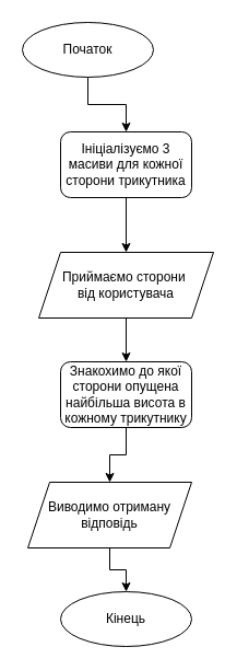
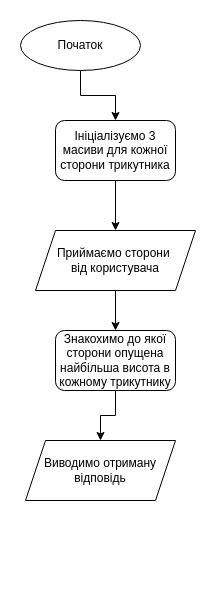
  <mxCell id="0" />
  <mxCell id="1" parent="0" />
  <mxCell id="2" value="" style="edgeStyle=orthogonalEdgeStyle;rounded=0;orthogonalLoop=1;jettySize=auto;html=1;" edge="1" parent="1" source="3" target="5"><mxGeometry relative="1" as="geometry" /></mxCell>
  <mxCell id="3" value="Початок" style="ellipse;whiteSpace=wrap;html=1;" vertex="1" parent="1"><mxGeometry x="20" y="20" width="120" height="50" as="geometry" /></mxCell>
  <mxCell id="4" value="" style="edgeStyle=orthogonalEdgeStyle;rounded=0;orthogonalLoop=1;jettySize=auto;html=1;" edge="1" parent="1" source="5" target="7"><mxGeometry relative="1" as="geometry" /></mxCell>
  <mxCell id="5" value="Ініціалізуємо 3 масиви для кожної сторони трикутника" style="rounded=1;whiteSpace=wrap;html=1;" vertex="1" parent="1"><mxGeometry x="55" y="120" width="120" height="60" as="geometry" /></mxCell>
  <mxCell id="6" value="" style="edgeStyle=orthogonalEdgeStyle;rounded=0;orthogonalLoop=1;jettySize=auto;html=1;" edge="1" parent="1" source="7" target="9"><mxGeometry relative="1" as="geometry" /></mxCell>
  <mxCell id="7" value="Приймаємо сторони&amp;nbsp;&lt;div&gt;від користувача&lt;/div&gt;" style="shape=parallelogram;perimeter=parallelogramPerimeter;whiteSpace=wrap;html=1;fixedSize=1;" vertex="1" parent="1"><mxGeometry x="35" y="230" width="160" height="60" as="geometry" /></mxCell>
  <mxCell id="8" value="" style="edgeStyle=orthogonalEdgeStyle;rounded=0;orthogonalLoop=1;jettySize=auto;html=1;" edge="1" parent="1" source="9" target="11"><mxGeometry relative="1" as="geometry" /></mxCell>
  <mxCell id="9" value="Знакохимо до якої сторони опущена найбільша висота в кожному трикутнику" style="rounded=1;whiteSpace=wrap;html=1;" vertex="1" parent="1"><mxGeometry x="55" y="330" width="120" height="60" as="geometry" /></mxCell>
- <mxCell id="10" value="" style="edgeStyle=orthogonalEdgeStyle;rounded=0;orthogonalLoop=1;jettySize=auto;html=1;" edge="1" parent="1" source="11" target="12"><mxGeometry relative="1" as="geometry" /></mxCell>
  <mxCell id="11" value="Виводимо отриману відповідь" style="shape=parallelogram;perimeter=parallelogramPerimeter;whiteSpace=wrap;html=1;fixedSize=1;" vertex="1" parent="1"><mxGeometry x="25" y="440" width="150" height="60" as="geometry" /></mxCell>
- <mxCell id="12" value="Кінець" style="ellipse;whiteSpace=wrap;html=1;" vertex="1" parent="1"><mxGeometry x="55" y="540" width="120" height="50" as="geometry" /></mxCell>
